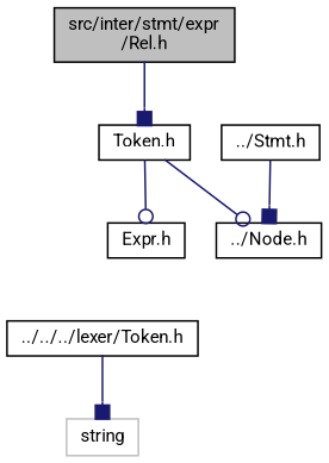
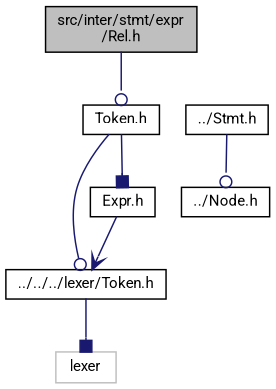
  digraph {
    fontname=Roboto
    node [color=black fillcolor=white fontname=Roboto fontsize=10 shape=record style=filled]
    edge [arrowhead=box color=midnightblue fontname=Roboto fontsize=10 labelfontname=Helvetica labelfontsize=10 style=solid]
    n1 [fillcolor=grey75 fontcolor=black height=0.2 label="src/inter/stmt/expr\l/Rel.h" width=0.4]
    n2 [height=0.2 label="Token.h" width=0.4]
    n3 [height=0.2 label="../../../lexer/Token.h" width=0.4]
    n4 [height=0.2 label="Expr.h" width=0.4]
-   n5 [color=grey75 height=0.2 label=string width=0.4]
+   n5 [color=grey75 height=0.2 label=lexer width=0.4]
    n6 [height=0.2 label="../Stmt.h" width=0.4]
    n7 [height=0.2 label="../Node.h" width=0.4]
-   n1 -> n2
-   n2 -> n7 [arrowhead=odot]
-   n2 -> n4 [arrowhead=odot]
+   n1 -> n2 [arrowhead=odot]
+   n2 -> n3 [arrowhead=odot]
+   n2 -> n4
    n3 -> n5
-   n6 -> n7
+   n4 -> n3 [arrowhead=vee]
+   n6 -> n7 [arrowhead=odot]
  }
